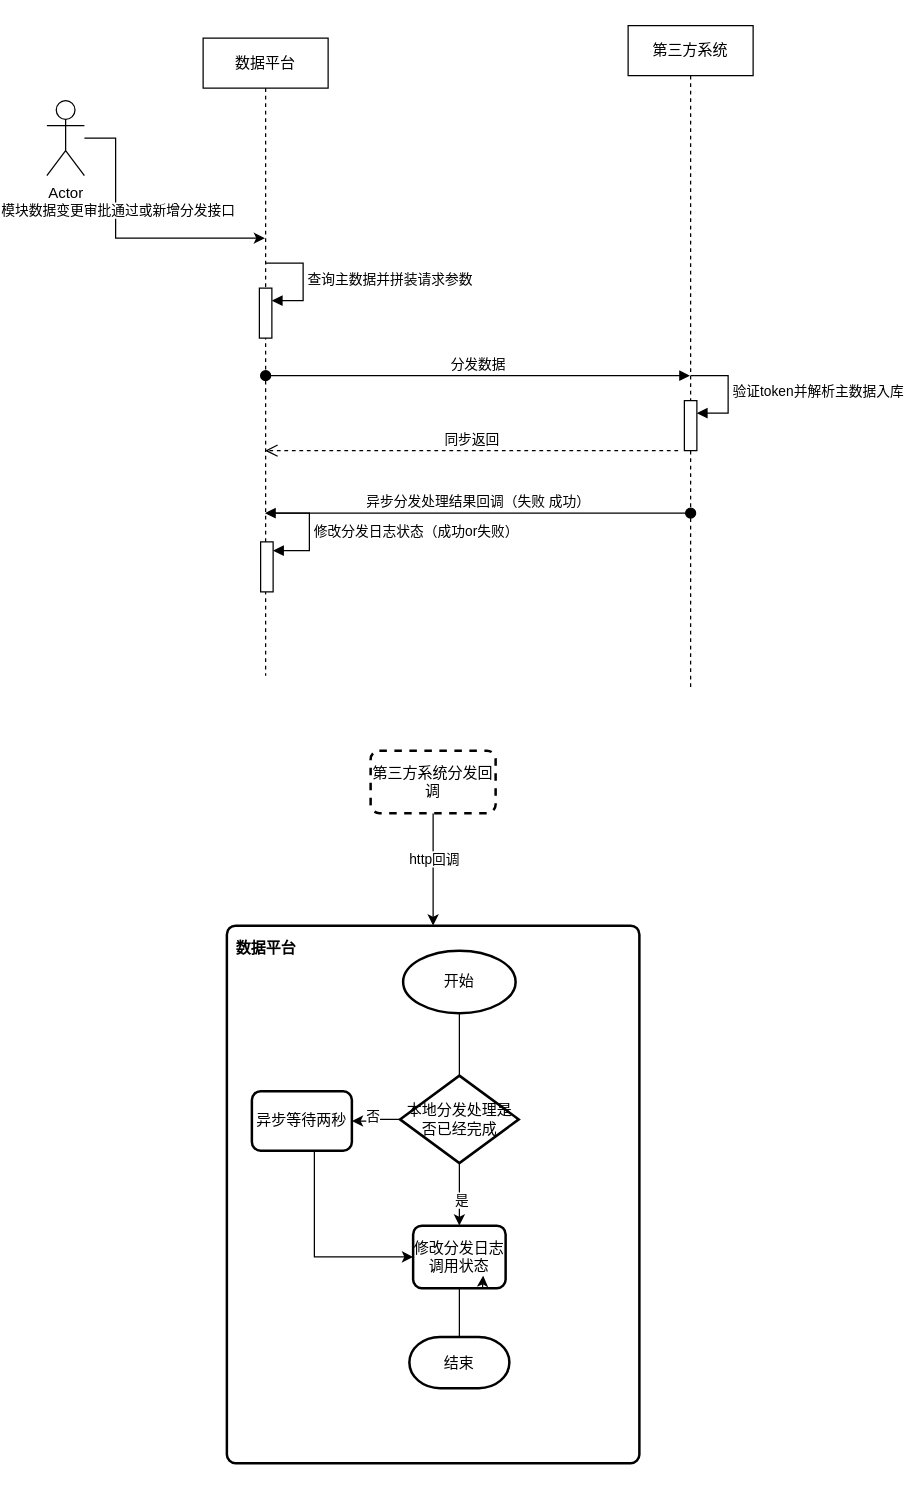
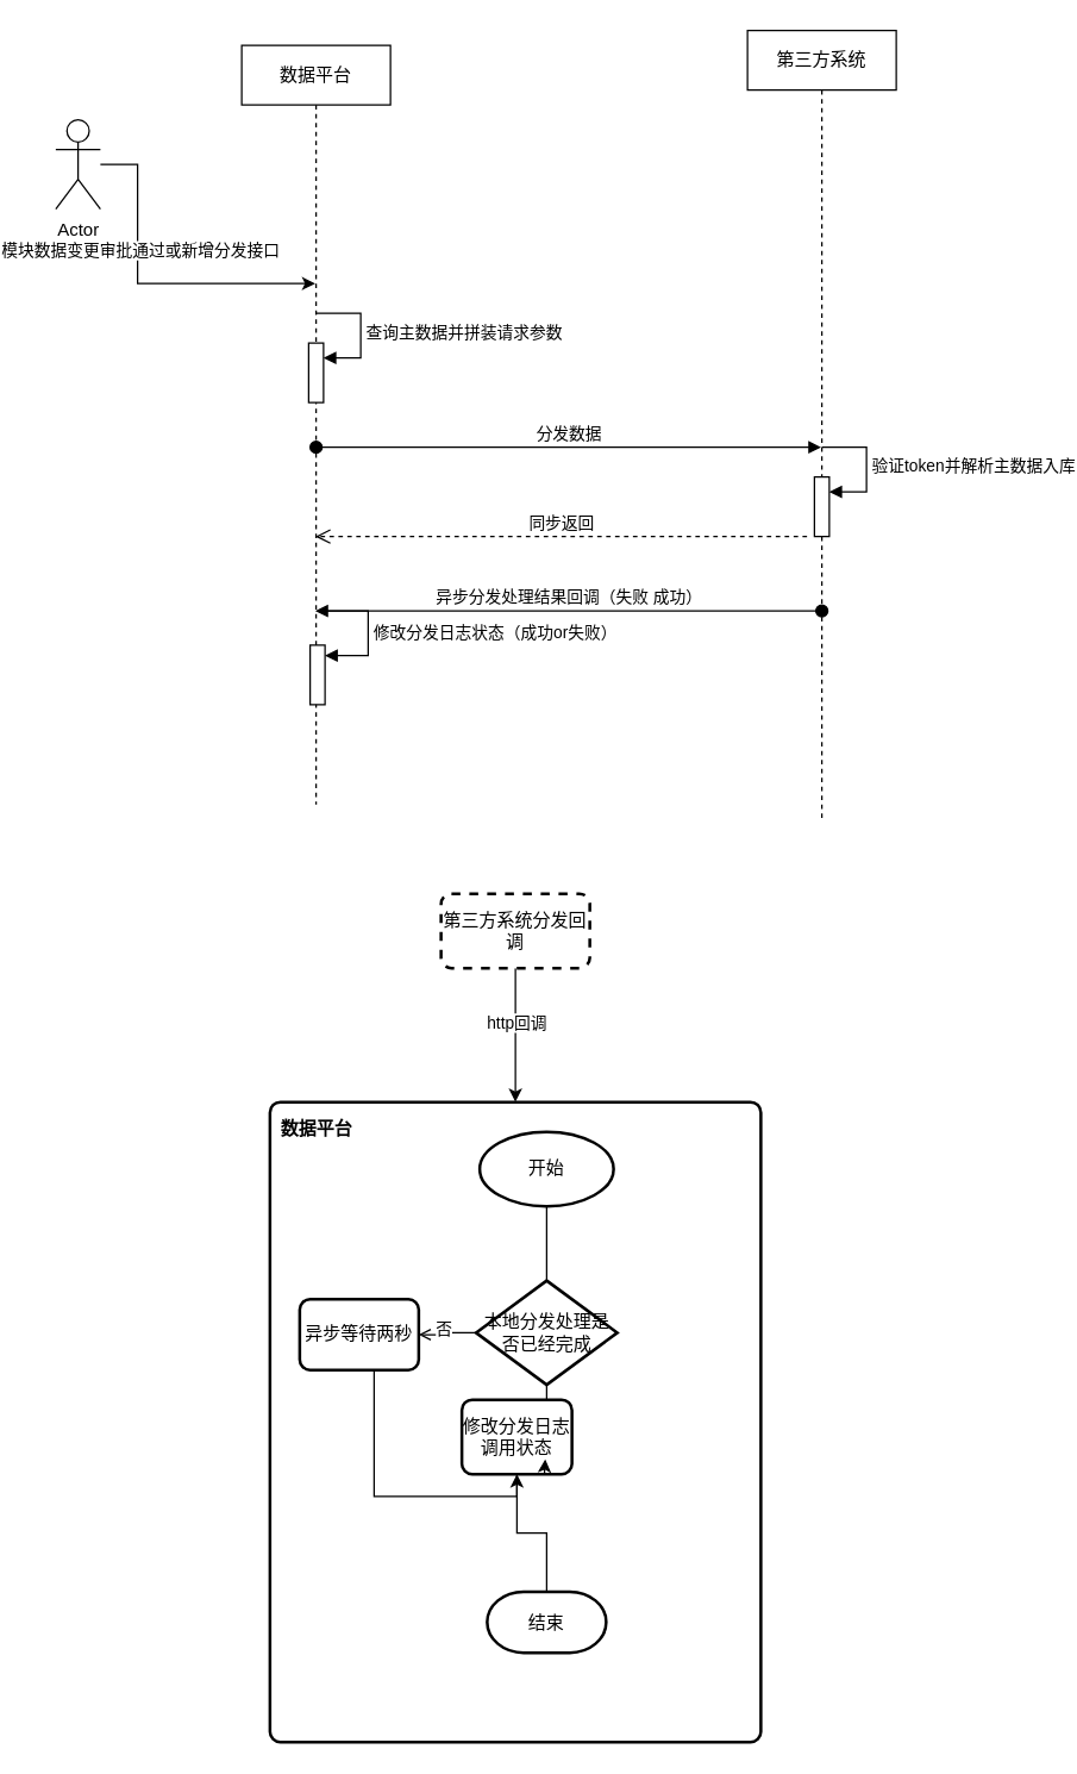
  <mxCell id="0" />
  <mxCell id="1" parent="0" />
  <mxCell id="2" style="edgeStyle=orthogonalEdgeStyle;rounded=0;orthogonalLoop=1;jettySize=auto;html=1;" edge="1" parent="1" source="4" target="5"><mxGeometry relative="1" as="geometry"><Array as="points"><mxPoint x="75" y="110" /><mxPoint x="75" y="190" /></Array></mxGeometry></mxCell>
  <mxCell id="3" value="模块数据变更审批通过或新增分发接口" style="edgeLabel;html=1;align=center;verticalAlign=middle;resizable=0;points=[];" vertex="1" connectable="0" parent="2"><mxGeometry x="-0.273" y="1" relative="1" as="geometry"><mxPoint as="offset" /></mxGeometry></mxCell>
  <mxCell id="4" value="Actor" style="shape=umlActor;verticalLabelPosition=bottom;verticalAlign=top;html=1;" vertex="1" parent="1"><mxGeometry x="20" y="80" width="30" height="60" as="geometry" /></mxCell>
  <mxCell id="5" value="数据平台" style="shape=umlLifeline;perimeter=lifelinePerimeter;whiteSpace=wrap;html=1;container=1;dropTarget=0;collapsible=0;recursiveResize=0;outlineConnect=0;portConstraint=eastwest;newEdgeStyle={&quot;curved&quot;:0,&quot;rounded&quot;:0};" vertex="1" parent="1"><mxGeometry x="145" y="30" width="100" height="510" as="geometry" /></mxCell>
  <mxCell id="6" value="" style="html=1;points=[[0,0,0,0,5],[0,1,0,0,-5],[1,0,0,0,5],[1,1,0,0,-5]];perimeter=orthogonalPerimeter;outlineConnect=0;targetShapes=umlLifeline;portConstraint=eastwest;newEdgeStyle={&quot;curved&quot;:0,&quot;rounded&quot;:0};" vertex="1" parent="5"><mxGeometry x="45" y="200" width="10" height="40" as="geometry" /></mxCell>
  <mxCell id="7" value="查询主数据并拼装请求参数" style="html=1;align=left;spacingLeft=2;endArrow=block;rounded=0;edgeStyle=orthogonalEdgeStyle;curved=0;rounded=0;" edge="1" target="6" parent="5"><mxGeometry relative="1" as="geometry"><mxPoint x="50" y="180" as="sourcePoint" /><Array as="points"><mxPoint x="80" y="210" /></Array></mxGeometry></mxCell>
  <mxCell id="8" value="第三方系统" style="shape=umlLifeline;perimeter=lifelinePerimeter;whiteSpace=wrap;html=1;container=1;dropTarget=0;collapsible=0;recursiveResize=0;outlineConnect=0;portConstraint=eastwest;newEdgeStyle={&quot;curved&quot;:0,&quot;rounded&quot;:0};" vertex="1" parent="1"><mxGeometry x="485" y="20" width="100" height="530" as="geometry" /></mxCell>
  <mxCell id="9" value="分发数据" style="html=1;verticalAlign=bottom;startArrow=oval;startFill=1;endArrow=block;startSize=8;curved=0;rounded=0;" edge="1" parent="1" target="8"><mxGeometry width="60" relative="1" as="geometry"><mxPoint x="195" y="300" as="sourcePoint" /><mxPoint x="255" y="300" as="targetPoint" /></mxGeometry></mxCell>
  <mxCell id="10" value="" style="html=1;points=[[0,0,0,0,5],[0,1,0,0,-5],[1,0,0,0,5],[1,1,0,0,-5]];perimeter=orthogonalPerimeter;outlineConnect=0;targetShapes=umlLifeline;portConstraint=eastwest;newEdgeStyle={&quot;curved&quot;:0,&quot;rounded&quot;:0};" vertex="1" parent="1"><mxGeometry x="530" y="320" width="10" height="40" as="geometry" /></mxCell>
  <mxCell id="11" value="验证token并解析主数据入库" style="html=1;align=left;spacingLeft=2;endArrow=block;rounded=0;edgeStyle=orthogonalEdgeStyle;curved=0;rounded=0;" edge="1" target="10" parent="1"><mxGeometry relative="1" as="geometry"><mxPoint x="535" y="300" as="sourcePoint" /><Array as="points"><mxPoint x="565" y="330" /></Array></mxGeometry></mxCell>
  <mxCell id="12" value="同步返回" style="html=1;verticalAlign=bottom;endArrow=open;dashed=1;endSize=8;curved=0;rounded=0;" edge="1" parent="1" target="5"><mxGeometry relative="1" as="geometry"><mxPoint x="525" y="360" as="sourcePoint" /><mxPoint x="445" y="360" as="targetPoint" /></mxGeometry></mxCell>
  <mxCell id="13" value="异步分发处理结果回调（失败 成功）" style="html=1;verticalAlign=bottom;startArrow=oval;startFill=1;endArrow=block;startSize=8;curved=0;rounded=0;" edge="1" parent="1" target="5"><mxGeometry x="-0.002" width="60" relative="1" as="geometry"><mxPoint x="535" y="410" as="sourcePoint" /><mxPoint x="595" y="410" as="targetPoint" /><mxPoint as="offset" /></mxGeometry></mxCell>
  <mxCell id="14" value="" style="html=1;points=[[0,0,0,0,5],[0,1,0,0,-5],[1,0,0,0,5],[1,1,0,0,-5]];perimeter=orthogonalPerimeter;outlineConnect=0;targetShapes=umlLifeline;portConstraint=eastwest;newEdgeStyle={&quot;curved&quot;:0,&quot;rounded&quot;:0};" vertex="1" parent="1"><mxGeometry x="191" y="433" width="10" height="40" as="geometry" /></mxCell>
  <mxCell id="15" value="修改分发日志状态（成功or失败）" style="html=1;align=left;spacingLeft=2;endArrow=block;rounded=0;edgeStyle=orthogonalEdgeStyle;curved=0;rounded=0;" edge="1" target="14" parent="1"><mxGeometry x="0.012" relative="1" as="geometry"><mxPoint x="200" y="410" as="sourcePoint" /><Array as="points"><mxPoint x="230" y="440" /></Array><mxPoint as="offset" /></mxGeometry></mxCell>
  <mxCell id="16" value="" style="edgeStyle=orthogonalEdgeStyle;rounded=0;orthogonalLoop=1;jettySize=auto;html=1;" edge="1" parent="1" source="18" target="19"><mxGeometry relative="1" as="geometry" /></mxCell>
  <mxCell id="17" value="http回调" style="edgeLabel;html=1;align=center;verticalAlign=middle;resizable=0;points=[];" vertex="1" connectable="0" parent="16"><mxGeometry x="-0.193" relative="1" as="geometry"><mxPoint as="offset" /></mxGeometry></mxCell>
  <mxCell id="18" value="第三方系统分发回调" style="rounded=1;whiteSpace=wrap;html=1;absoluteArcSize=1;arcSize=14;strokeWidth=2;dashed=1;" vertex="1" parent="1"><mxGeometry x="279" y="600" width="100" height="50" as="geometry" /></mxCell>
  <mxCell id="19" value="" style="rounded=1;whiteSpace=wrap;html=1;absoluteArcSize=1;arcSize=14;strokeWidth=2;" vertex="1" parent="1"><mxGeometry x="164" y="740" width="330" height="430" as="geometry" /></mxCell>
- <mxCell id="20" value="" style="edgeStyle=orthogonalEdgeStyle;rounded=0;orthogonalLoop=1;jettySize=auto;html=1;" edge="1" parent="1" source="24" target="28"><mxGeometry relative="1" as="geometry" /></mxCell>
+ <mxCell id="20" value="" style="edgeStyle=orthogonalEdgeStyle;rounded=0;orthogonalLoop=1;jettySize=auto;html=1;endArrow=open;" edge="1" parent="1" source="24" target="28"><mxGeometry relative="1" as="geometry" /></mxCell>
  <mxCell id="21" value="否" style="edgeLabel;html=1;align=center;verticalAlign=middle;resizable=0;points=[];" vertex="1" connectable="0" parent="20"><mxGeometry x="0.005" y="-4" relative="1" as="geometry"><mxPoint x="2" y="-3" as="offset" /></mxGeometry></mxCell>
  <mxCell id="22" value="" style="edgeStyle=orthogonalEdgeStyle;rounded=0;orthogonalLoop=1;jettySize=auto;html=1;" edge="1" parent="1" source="24" target="26"><mxGeometry relative="1" as="geometry" /></mxCell>
  <mxCell id="23" value="是" style="edgeLabel;html=1;align=center;verticalAlign=middle;resizable=0;points=[];" vertex="1" connectable="0" parent="22"><mxGeometry x="0.14" y="1" relative="1" as="geometry"><mxPoint as="offset" /></mxGeometry></mxCell>
  <mxCell id="24" value="本地分发处理是否已经完成" style="strokeWidth=2;html=1;shape=mxgraph.flowchart.decision;whiteSpace=wrap;" vertex="1" parent="1"><mxGeometry x="302.5" y="860" width="95" height="70" as="geometry" /></mxCell>
  <mxCell id="25" value="" style="edgeStyle=orthogonalEdgeStyle;rounded=0;orthogonalLoop=1;jettySize=auto;html=1;endArrow=none;" edge="1" parent="1" source="26" target="29"><mxGeometry relative="1" as="geometry" /></mxCell>
- <mxCell id="26" value="修改分发日志调用状态" style="rounded=1;whiteSpace=wrap;html=1;absoluteArcSize=1;arcSize=14;strokeWidth=2;" vertex="1" parent="1"><mxGeometry x="313" y="980" width="74" height="50" as="geometry" /></mxCell>
+ <mxCell id="26" value="修改分发日志调用状态" style="rounded=1;whiteSpace=wrap;html=1;absoluteArcSize=1;arcSize=14;strokeWidth=2;" vertex="1" parent="1"><mxGeometry x="293" y="940" width="74" height="50" as="geometry" /></mxCell>
  <mxCell id="27" style="edgeStyle=orthogonalEdgeStyle;rounded=0;orthogonalLoop=1;jettySize=auto;html=1;" edge="1" parent="1" source="28" target="26"><mxGeometry relative="1" as="geometry"><Array as="points"><mxPoint x="234" y="1005" /></Array></mxGeometry></mxCell>
  <mxCell id="28" value="异步等待两秒" style="rounded=1;whiteSpace=wrap;html=1;absoluteArcSize=1;arcSize=14;strokeWidth=2;" vertex="1" parent="1"><mxGeometry x="184" y="872.5" width="80" height="47.5" as="geometry" /></mxCell>
  <mxCell id="29" value="结束" style="strokeWidth=2;html=1;shape=mxgraph.flowchart.terminator;whiteSpace=wrap;" vertex="1" parent="1"><mxGeometry x="310" y="1069" width="80" height="41" as="geometry" /></mxCell>
  <mxCell id="30" style="edgeStyle=orthogonalEdgeStyle;rounded=0;orthogonalLoop=1;jettySize=auto;html=1;exitX=0.75;exitY=1;exitDx=0;exitDy=0;entryX=0.757;entryY=0.8;entryDx=0;entryDy=0;entryPerimeter=0;" edge="1" parent="1" source="26" target="26"><mxGeometry relative="1" as="geometry" /></mxCell>
  <mxCell id="31" value="" style="edgeStyle=orthogonalEdgeStyle;rounded=0;orthogonalLoop=1;jettySize=auto;html=1;endArrow=none;" edge="1" parent="1" source="32" target="24"><mxGeometry relative="1" as="geometry" /></mxCell>
  <mxCell id="32" value="开始" style="strokeWidth=2;html=1;shape=mxgraph.flowchart.start_1;whiteSpace=wrap;" vertex="1" parent="1"><mxGeometry x="305" y="760" width="90" height="50" as="geometry" /></mxCell>
  <mxCell id="33" value="数据平台" style="text;align=center;fontStyle=1;verticalAlign=middle;spacingLeft=3;spacingRight=3;strokeColor=none;rotatable=0;points=[[0,0.5],[1,0.5]];portConstraint=eastwest;html=1;" vertex="1" parent="1"><mxGeometry x="155" y="745" width="80" height="26" as="geometry" /></mxCell>
